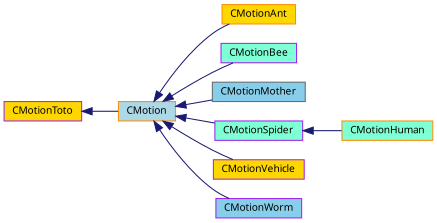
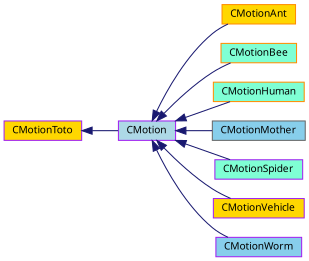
  digraph {
    fontname="Noto Sans"
    rankdir=LR
    node [color=purple fillcolor=gold fontname="Noto Sans" fontsize=10 shape=record style=filled]
    edge [color=midnightblue dir=back fontname="Noto Sans" fontsize=10 labelfontname=Helvetica labelfontsize=10 style=solid]
-   n1 [color=darkorange fillcolor=lightblue fontcolor=black height=0.2 label=CMotion width=0.4]
+   n1 [fillcolor=lightblue fontcolor=black height=0.2 label=CMotion width=0.4]
    n2 [color=darkorange height=0.2 label=CMotionAnt width=0.4]
-   n3 [fillcolor=aquamarine height=0.2 label=CMotionBee width=0.4]
+   n3 [color=darkorange fillcolor=aquamarine height=0.2 label=CMotionBee width=0.4]
    n4 [color=darkorange fillcolor=aquamarine height=0.2 label=CMotionHuman width=0.4]
    n5 [color=gray40 fillcolor=skyblue height=0.2 label=CMotionMother width=0.4]
    n6 [fillcolor=aquamarine height=0.2 label=CMotionSpider width=0.4]
    n7 [height=0.2 label=CMotionVehicle width=0.4]
    n8 [fillcolor=skyblue height=0.2 label=CMotionWorm width=0.4]
    n9 [height=0.2 label=CMotionToto width=0.4]
    n1 -> n2
    n1 -> n3
-   n6 -> n4
+   n1 -> n4
    n1 -> n5
    n1 -> n6
    n1 -> n7
    n1 -> n8
    n9 -> n1
  }
